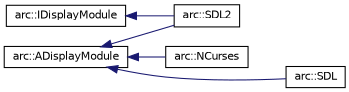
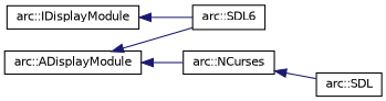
  digraph {
    rankdir=LR
    node [color=black fillcolor=white fontname=Helvetica fontsize=10 shape=record style=filled]
    edge [color=midnightblue dir=back fontname=Helvetica fontsize=10 labelfontname=Helvetica labelfontsize=10 style=solid]
    n1 [height=0.2 label="arc::IDisplayModule" width=0.4]
-   n2 [height=0.2 label="arc::SDL2" width=0.4]
+   n2 [height=0.2 label="arc::SDL6" width=0.4]
    n3 [height=0.2 label="arc::ADisplayModule" width=0.4]
    n4 [height=0.2 label="arc::NCurses" width=0.4]
    n5 [height=0.2 label="arc::SDL" width=0.4]
    n1 -> n2
    n3 -> n2
    n3 -> n4
-   n3 -> n5
+   n4 -> n5
  }
